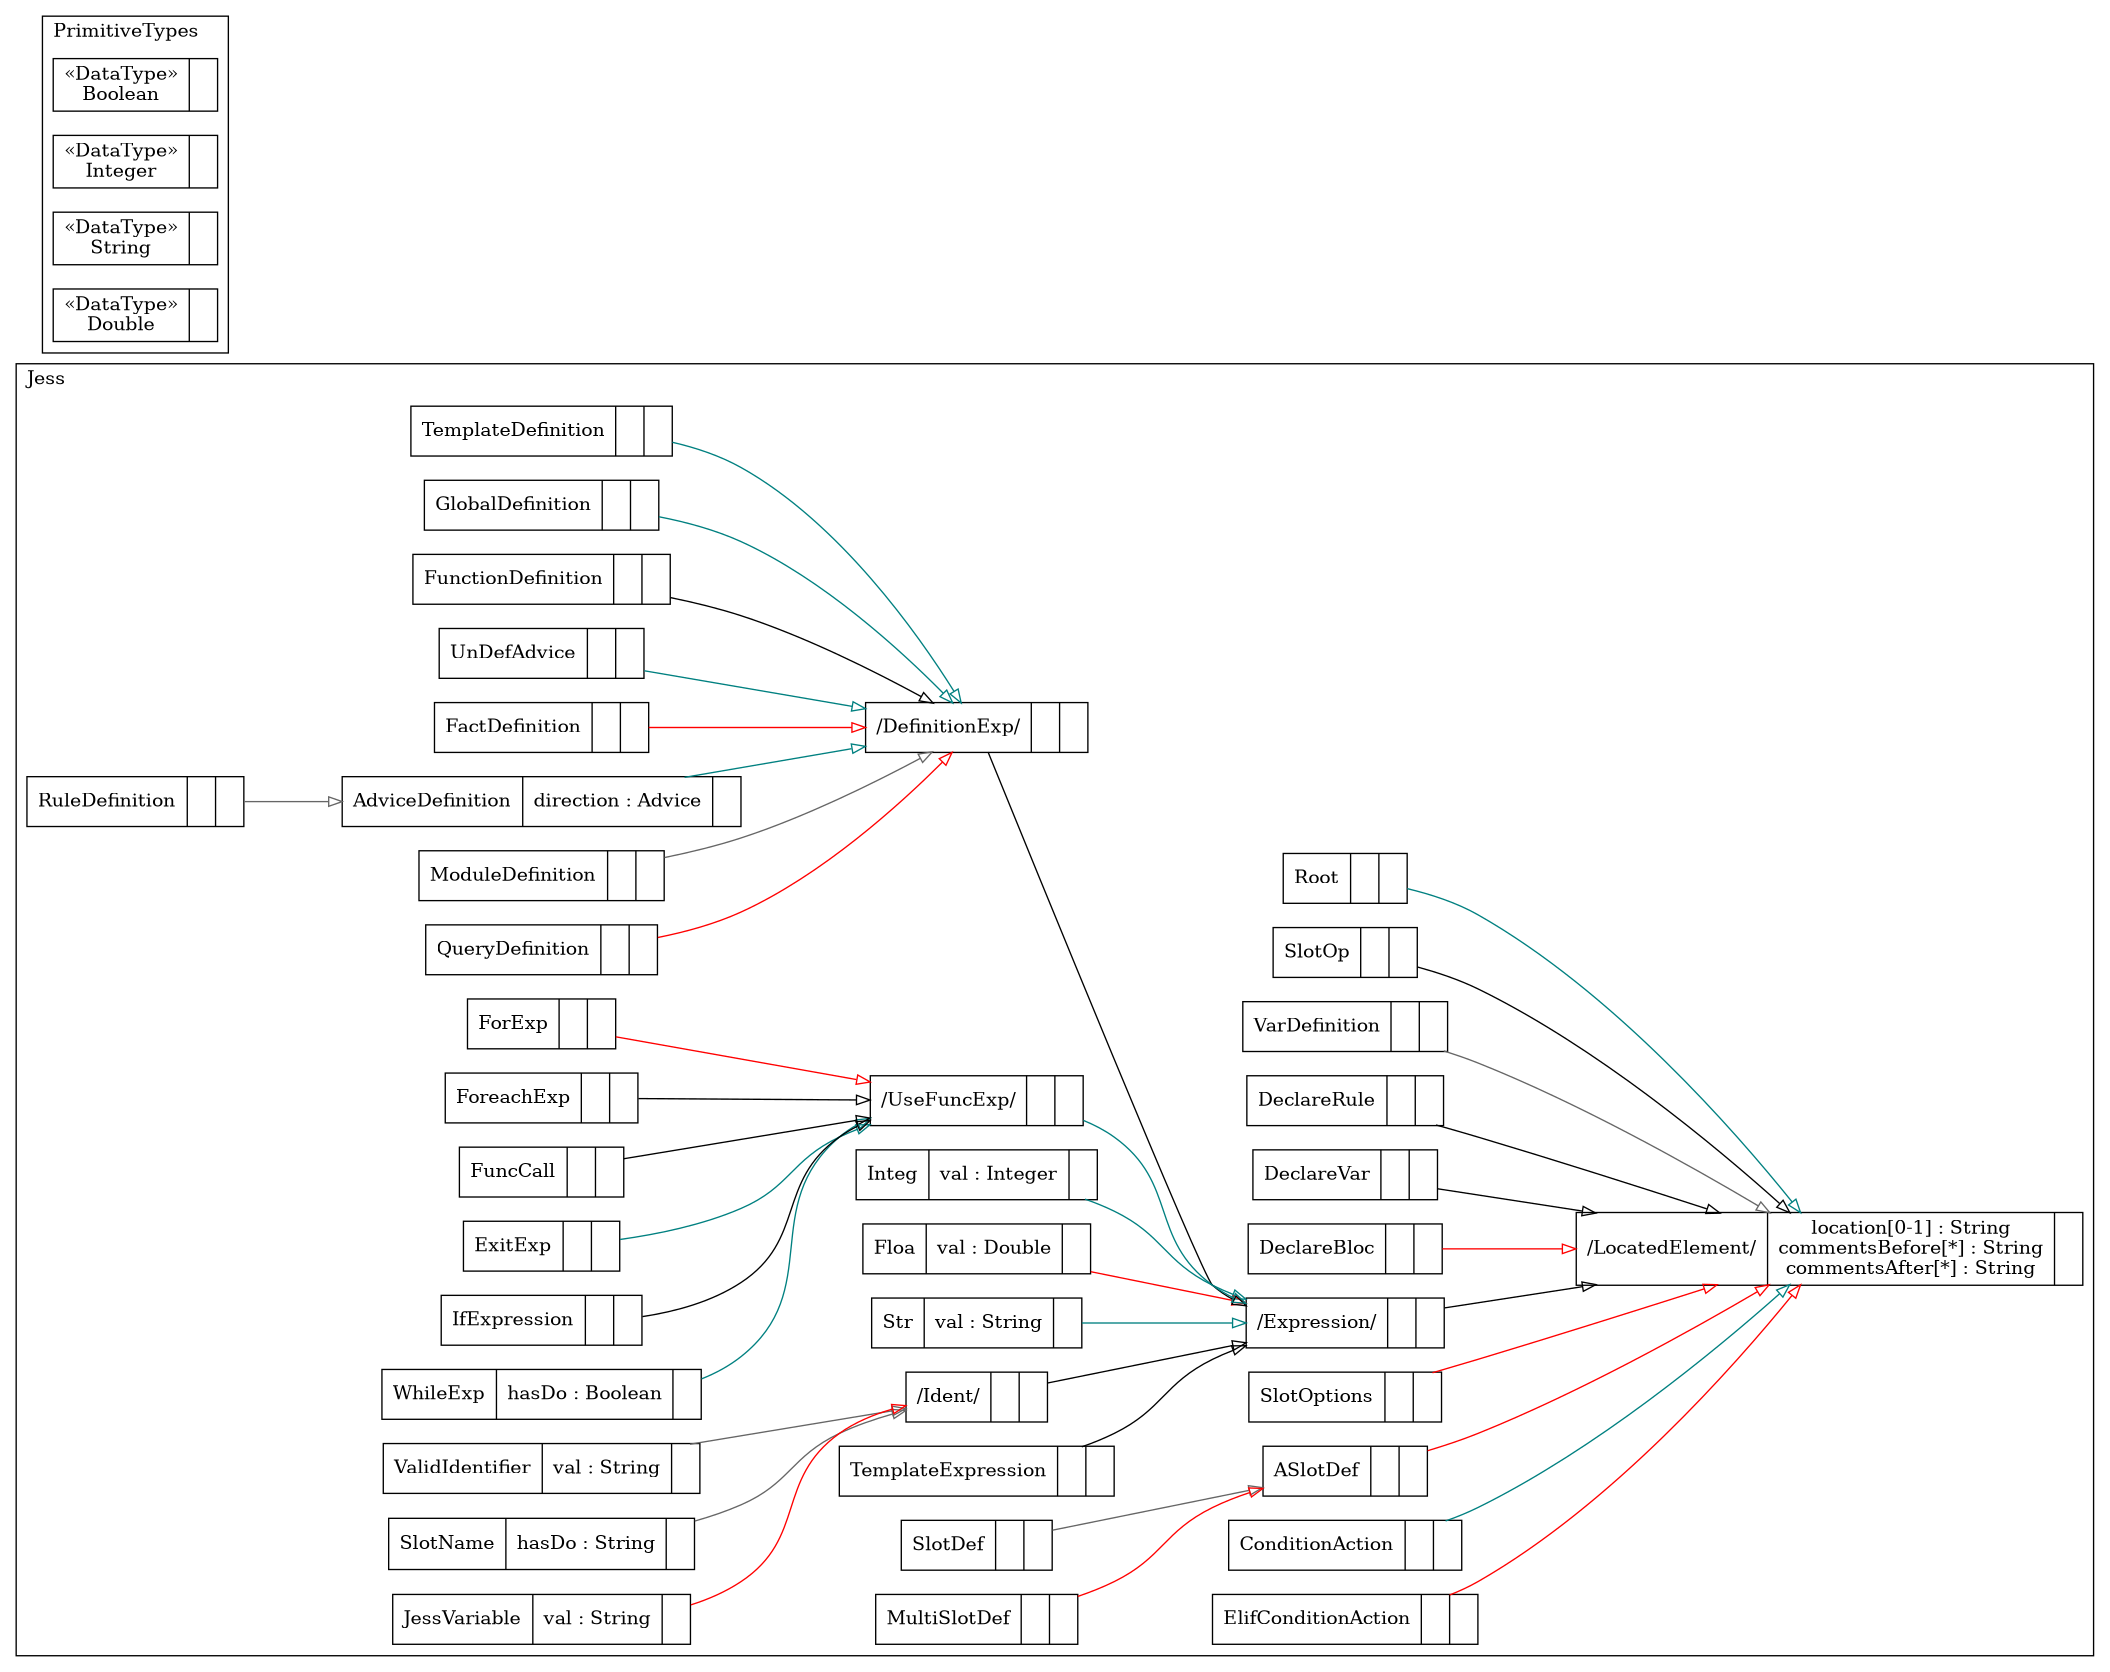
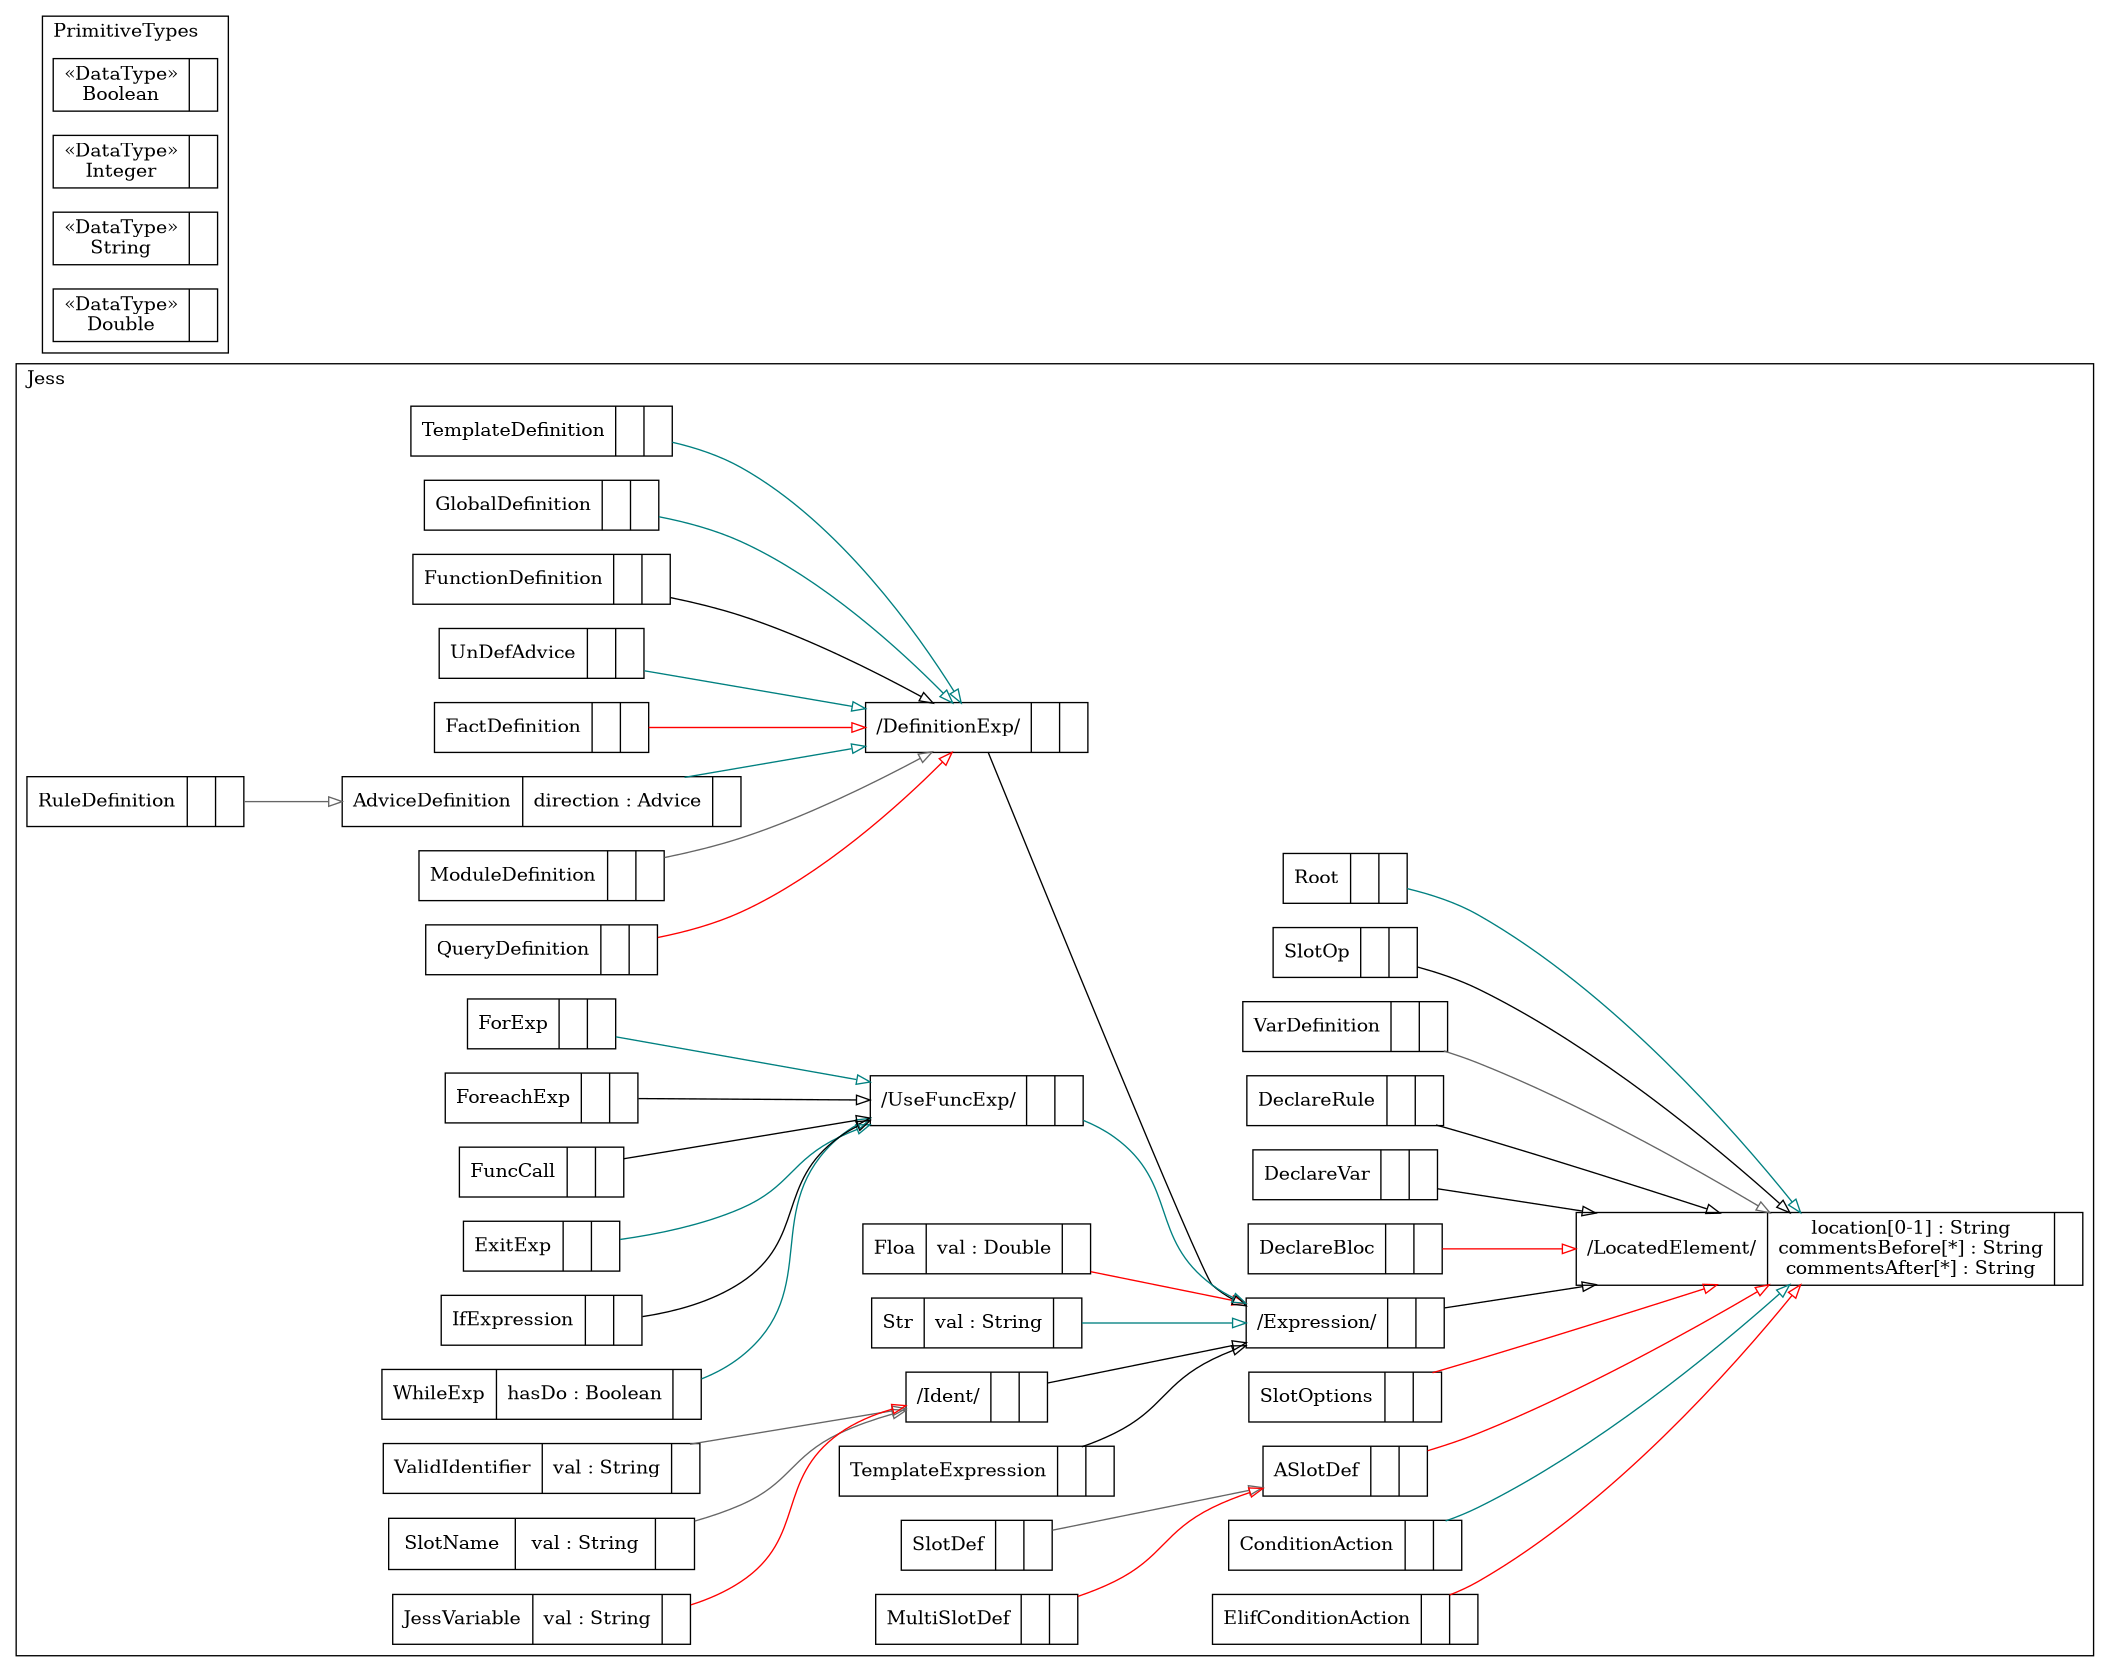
  digraph {
    compound=true
    fontname="DejaVu Serif"
    labeljust=l
    labelloc=t
    nodeSep=0.75
    rankdir=LR
    node [fontname="DejaVu Serif" shape=record]
    edge [arrowhead=onormal color=teal constraint=true fontname="DejaVu Serif" group=LocatedElement minlen=2]
    n1 [label="{/LocatedElement/|location[0-1] : String\ncommentsBefore[*] : String\ncommentsAfter[*] : String| }"]
    n2 [label="{Root| | }"]
    n3 [label="{/Expression/| | }"]
-   n4 [label="{Integ|val : Integer| }"]
    n5 [label="{Floa|val : Double| }"]
    n6 [label="{Str|val : String| }"]
    n7 [label="{/Ident/| | }"]
    n8 [label="{ValidIdentifier|val : String| }"]
-   n9 [label="{SlotName|hasDo : String| }"]
+   n9 [label="{SlotName|val : String| }"]
    n10 [label="{JessVariable|val : String| }"]
    n11 [label="{TemplateExpression| | }"]
    n12 [label="{SlotOp| | }"]
    n13 [label="{/DefinitionExp/| | }"]
    n14 [label="{GlobalDefinition| | }"]
    n15 [label="{VarDefinition| | }"]
    n16 [label="{FunctionDefinition| | }"]
    n17 [label="{AdviceDefinition|direction : Advice| }"]
    n18 [label="{UnDefAdvice| | }"]
    n19 [label="{FactDefinition| | }"]
    n20 [label="{RuleDefinition| | }"]
    n21 [label="{DeclareRule| | }"]
    n22 [label="{ModuleDefinition| | }"]
    n23 [label="{QueryDefinition| | }"]
    n24 [label="{DeclareVar| | }"]
    n25 [label="{TemplateDefinition| | }"]
    n26 [label="{DeclareBloc| | }"]
    n27 [label="{ASlotDef| | }"]
    n28 [label="{SlotDef| | }"]
    n29 [label="{MultiSlotDef| | }"]
    n30 [label="{SlotOptions| | }"]
    n31 [label="{/UseFuncExp/| | }"]
    n32 [label="{WhileExp|hasDo : Boolean| }"]
    n33 [label="{ForExp| | }"]
    n34 [label="{ForeachExp| | }"]
    n35 [label="{FuncCall| | }"]
    n36 [label="{ExitExp| | }"]
    n37 [label="{IfExpression| | }"]
    n38 [label="{ConditionAction| | }"]
    n39 [label="{ElifConditionAction| | }"]
    n40 [label="{&#171;DataType&#187;\nBoolean|}"]
    n41 [label="{&#171;DataType&#187;\nInteger|}"]
    n42 [label="{&#171;DataType&#187;\nString|}"]
    n43 [label="{&#171;DataType&#187;\nDouble|}"]
    subgraph cluster_1 {
      color=black
      label=Jess
      n1
      n2
      n3
-     n4
      n5
      n6
      n7
      n8
      n9
      n10
      n11
      n12
      n13
      n14
      n15
      n16
      n17
      n18
      n19
      n20
      n21
      n22
      n23
      n24
      n25
      n26
      n27
      n28
      n29
      n30
      n31
      n32
      n33
      n34
      n35
      n36
      n37
      n38
      n39
    }
    subgraph cluster_2 {
      color=black
      label=PrimitiveTypes
      n40
      n41
      n42
      n43
    }
    n2 -> n1
    n3 -> n1 [color=black]
-   n4 -> n3 [group=Expression]
    n5 -> n3 [color=red group=Expression]
    n6 -> n3 [group=Expression]
    n7 -> n3 [color=black group=Expression]
    n8 -> n7 [color=gray40 group=Ident]
    n9 -> n7 [color=gray40 group=Ident]
    n10 -> n7 [color=red group=Ident]
    n11 -> n3 [color=black group=Expression]
    n12 -> n1 [color=black]
    n13 -> n3 [color=black group=Expression]
    n14 -> n13 [group=DefinitionExp]
    n15 -> n1 [color=gray40]
    n16 -> n13 [color=black group=DefinitionExp]
    n17 -> n13 [group=DefinitionExp]
    n18 -> n13 [group=DefinitionExp]
    n19 -> n13 [color=red group=DefinitionExp]
    n20 -> n17 [color=gray40 group=DefinitionExp]
    n21 -> n1 [color=black]
    n22 -> n13 [color=gray40 group=DefinitionExp]
    n23 -> n13 [color=red group=DefinitionExp]
    n24 -> n1 [color=black]
    n25 -> n13 [group=DefinitionExp]
    n26 -> n1 [color=red]
    n27 -> n1 [color=red]
    n28 -> n27 [color=gray40 group=ASlotDef]
    n29 -> n27 [color=red group=ASlotDef]
    n30 -> n1 [color=red]
    n31 -> n3 [group=Expression]
    n32 -> n31 [group=UseFuncExp]
-   n33 -> n31 [color=red group=UseFuncExp]
+   n33 -> n31 [group=UseFuncExp]
    n34 -> n31 [color=black group=UseFuncExp]
    n35 -> n31 [color=black group=UseFuncExp]
    n36 -> n31 [group=UseFuncExp]
    n37 -> n31 [color=black group=UseFuncExp]
    n38 -> n1
    n39 -> n1 [color=red]
  }
